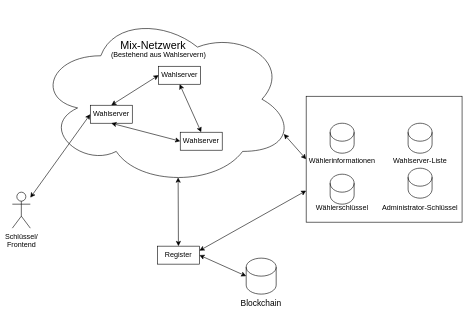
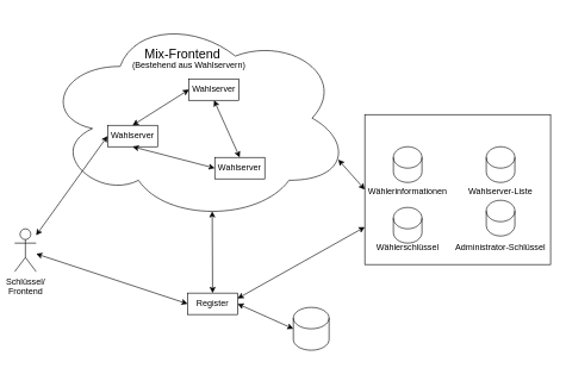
  <mxCell id="0" />
  <mxCell id="1" parent="0" />
  <mxCell id="2" value="&lt;div&gt;Schlüssel/&lt;/div&gt;&lt;div&gt;Frontend&lt;br&gt;&lt;/div&gt;" style="shape=umlActor;verticalLabelPosition=bottom;verticalAlign=top;html=1;outlineConnect=0;" vertex="1" parent="1"><mxGeometry x="20" y="320" width="30" height="60" as="geometry" /></mxCell>
  <mxCell id="3" value="" style="ellipse;shape=cloud;whiteSpace=wrap;html=1;" vertex="1" parent="1"><mxGeometry x="60" y="20" width="430" height="290" as="geometry" /></mxCell>
  <mxCell id="4" value="Wahlserver" style="rounded=0;whiteSpace=wrap;html=1;" vertex="1" parent="1"><mxGeometry x="150" y="175" width="70" height="30" as="geometry" /></mxCell>
  <mxCell id="5" value="Wahlserver" style="rounded=0;whiteSpace=wrap;html=1;" vertex="1" parent="1"><mxGeometry x="264" y="110" width="70" height="30" as="geometry" /></mxCell>
  <mxCell id="6" value="Wahlserver" style="rounded=0;whiteSpace=wrap;html=1;" vertex="1" parent="1"><mxGeometry x="300" y="220" width="70" height="30" as="geometry" /></mxCell>
  <mxCell id="7" value="" style="endArrow=classic;startArrow=classic;html=1;rounded=0;entryX=0.5;entryY=1;entryDx=0;entryDy=0;exitX=0;exitY=0.5;exitDx=0;exitDy=0;" edge="1" parent="1" source="6" target="4"><mxGeometry width="50" height="50" relative="1" as="geometry"><mxPoint x="160" y="300" as="sourcePoint" /><mxPoint x="200" y="250" as="targetPoint" /></mxGeometry></mxCell>
  <mxCell id="8" value="" style="endArrow=classic;startArrow=classic;html=1;rounded=0;entryX=0.5;entryY=0;entryDx=0;entryDy=0;exitX=0;exitY=0.5;exitDx=0;exitDy=0;" edge="1" parent="1" source="5" target="4"><mxGeometry width="50" height="50" relative="1" as="geometry"><mxPoint x="310" y="245" as="sourcePoint" /><mxPoint x="195" y="215" as="targetPoint" /></mxGeometry></mxCell>
  <mxCell id="9" value="" style="endArrow=classic;startArrow=classic;html=1;rounded=0;entryX=0.5;entryY=0;entryDx=0;entryDy=0;exitX=0.5;exitY=1;exitDx=0;exitDy=0;" edge="1" parent="1" source="5" target="6"><mxGeometry width="50" height="50" relative="1" as="geometry"><mxPoint x="274" y="135" as="sourcePoint" /><mxPoint x="195" y="185" as="targetPoint" /></mxGeometry></mxCell>
- <mxCell id="10" value="&lt;font style=&quot;font-size: 18px;&quot;&gt;Mix-Netzwerk&lt;/font&gt;" style="text;html=1;strokeColor=none;fillColor=none;align=center;verticalAlign=middle;whiteSpace=wrap;rounded=0;" vertex="1" parent="1"><mxGeometry x="180" y="60" width="150" height="30" as="geometry" /></mxCell>
+ <mxCell id="10" value="&lt;font style=&quot;font-size: 18px;&quot;&gt;Mix-Frontend&lt;/font&gt;" style="text;html=1;strokeColor=none;fillColor=none;align=center;verticalAlign=middle;whiteSpace=wrap;rounded=0;" vertex="1" parent="1"><mxGeometry x="180" y="60" width="150" height="30" as="geometry" /></mxCell>
  <mxCell id="11" value="" style="endArrow=classic;startArrow=classic;html=1;rounded=0;fontSize=18;entryX=0;entryY=0.5;entryDx=0;entryDy=0;" edge="1" parent="1" source="2" target="4"><mxGeometry width="50" height="50" relative="1" as="geometry"><mxPoint x="160" y="300" as="sourcePoint" /><mxPoint x="210" y="250" as="targetPoint" /></mxGeometry></mxCell>
  <mxCell id="12" value="" style="endArrow=classic;startArrow=classic;html=1;rounded=0;fontSize=12;entryX=0.55;entryY=0.95;entryDx=0;entryDy=0;entryPerimeter=0;exitX=0.5;exitY=0;exitDx=0;exitDy=0;" edge="1" parent="1" source="13" target="3"><mxGeometry width="50" height="50" relative="1" as="geometry"><mxPoint x="297" y="410" as="sourcePoint" /><mxPoint x="210" y="310" as="targetPoint" /></mxGeometry></mxCell>
  <mxCell id="13" value="Register" style="rounded=0;whiteSpace=wrap;html=1;fontSize=12;" vertex="1" parent="1"><mxGeometry x="262" y="410" width="70" height="30" as="geometry" /></mxCell>
  <mxCell id="14" value="" style="shape=cylinder3;whiteSpace=wrap;html=1;boundedLbl=1;backgroundOutline=1;size=15;fontSize=12;" vertex="1" parent="1"><mxGeometry x="410" y="430" width="50" height="60" as="geometry" /></mxCell>
- <mxCell id="15" value="&lt;font style=&quot;font-size: 14px;&quot;&gt;Blockchain&lt;/font&gt;" style="text;html=1;strokeColor=none;fillColor=none;align=center;verticalAlign=middle;whiteSpace=wrap;rounded=0;fontSize=12;" vertex="1" parent="1"><mxGeometry x="405" y="490" width="60" height="30" as="geometry" /></mxCell>
  <mxCell id="16" value="" style="endArrow=classic;startArrow=classic;html=1;rounded=0;fontSize=12;entryX=0;entryY=0.5;entryDx=0;entryDy=0;entryPerimeter=0;exitX=1;exitY=0.5;exitDx=0;exitDy=0;" edge="1" parent="1" source="13" target="14"><mxGeometry width="50" height="50" relative="1" as="geometry"><mxPoint x="160" y="350" as="sourcePoint" /><mxPoint x="210" y="300" as="targetPoint" /></mxGeometry></mxCell>
+ <mxCell id="17" value="" style="endArrow=classic;startArrow=classic;html=1;rounded=0;fontSize=12;entryX=0;entryY=0.5;entryDx=0;entryDy=0;" edge="1" parent="1" source="2" target="13"><mxGeometry width="50" height="50" relative="1" as="geometry"><mxPoint x="-40" y="190" as="sourcePoint" /><mxPoint x="80" y="270" as="targetPoint" /></mxGeometry></mxCell>
  <mxCell id="18" value="(Bestehend aus Wahlservern)" style="text;html=1;strokeColor=none;fillColor=none;align=center;verticalAlign=middle;whiteSpace=wrap;rounded=0;fontSize=12;" vertex="1" parent="1"><mxGeometry x="179" y="76" width="170" height="30" as="geometry" /></mxCell>
  <mxCell id="19" value="" style="endArrow=classic;startArrow=classic;html=1;rounded=0;fontSize=12;exitX=1;exitY=0.25;exitDx=0;exitDy=0;entryX=0;entryY=0.75;entryDx=0;entryDy=0;" edge="1" parent="1" source="13" target="21"><mxGeometry width="50" height="50" relative="1" as="geometry"><mxPoint x="430" y="320" as="sourcePoint" /><mxPoint x="540" y="265" as="targetPoint" /></mxGeometry></mxCell>
  <mxCell id="20" value="" style="endArrow=classic;startArrow=classic;html=1;rounded=0;fontSize=12;exitX=0.96;exitY=0.7;exitDx=0;exitDy=0;exitPerimeter=0;entryX=0;entryY=0.5;entryDx=0;entryDy=0;" edge="1" parent="1" source="3" target="21"><mxGeometry width="50" height="50" relative="1" as="geometry"><mxPoint x="430" y="320" as="sourcePoint" /><mxPoint x="540" y="255" as="targetPoint" /></mxGeometry></mxCell>
  <mxCell id="21" value="" style="rounded=0;whiteSpace=wrap;html=1;fontSize=12;" vertex="1" parent="1"><mxGeometry x="510" y="160" width="260" height="210" as="geometry" /></mxCell>
  <mxCell id="22" value="" style="shape=cylinder3;whiteSpace=wrap;html=1;boundedLbl=1;backgroundOutline=1;size=15;fontSize=12;" vertex="1" parent="1"><mxGeometry x="550" y="205" width="40" height="50" as="geometry" /></mxCell>
  <mxCell id="23" value="" style="shape=cylinder3;whiteSpace=wrap;html=1;boundedLbl=1;backgroundOutline=1;size=15;fontSize=12;" vertex="1" parent="1"><mxGeometry x="680" y="280" width="40" height="50" as="geometry" /></mxCell>
  <mxCell id="24" value="" style="shape=cylinder3;whiteSpace=wrap;html=1;boundedLbl=1;backgroundOutline=1;size=15;fontSize=12;" vertex="1" parent="1"><mxGeometry x="550" y="290" width="40" height="50" as="geometry" /></mxCell>
  <mxCell id="25" value="" style="shape=cylinder3;whiteSpace=wrap;html=1;boundedLbl=1;backgroundOutline=1;size=15;fontSize=12;" vertex="1" parent="1"><mxGeometry x="680" y="205" width="40" height="50" as="geometry" /></mxCell>
  <mxCell id="26" value="&lt;font style=&quot;font-size: 12px;&quot;&gt;Wählerinformationen&lt;/font&gt;" style="text;html=1;strokeColor=none;fillColor=none;align=center;verticalAlign=middle;whiteSpace=wrap;rounded=0;fontSize=19;" vertex="1" parent="1"><mxGeometry x="540" y="250" width="60" height="30" as="geometry" /></mxCell>
  <mxCell id="27" value="&lt;font style=&quot;font-size: 12px;&quot;&gt;Wählerschlüssel&lt;/font&gt;" style="text;html=1;strokeColor=none;fillColor=none;align=center;verticalAlign=middle;whiteSpace=wrap;rounded=0;fontSize=19;" vertex="1" parent="1"><mxGeometry x="540" y="330" width="60" height="30" as="geometry" /></mxCell>
  <mxCell id="28" value="&lt;font style=&quot;font-size: 12px;&quot;&gt;Wahlserver-Liste&lt;/font&gt;" style="text;html=1;strokeColor=none;fillColor=none;align=center;verticalAlign=middle;whiteSpace=wrap;rounded=0;fontSize=19;" vertex="1" parent="1"><mxGeometry x="650" y="250" width="100" height="30" as="geometry" /></mxCell>
  <mxCell id="29" value="&lt;font style=&quot;font-size: 12px;&quot;&gt;Administrator-Schlüssel&lt;/font&gt;" style="text;html=1;strokeColor=none;fillColor=none;align=center;verticalAlign=middle;whiteSpace=wrap;rounded=0;fontSize=19;" vertex="1" parent="1"><mxGeometry x="635" y="330" width="130" height="30" as="geometry" /></mxCell>
